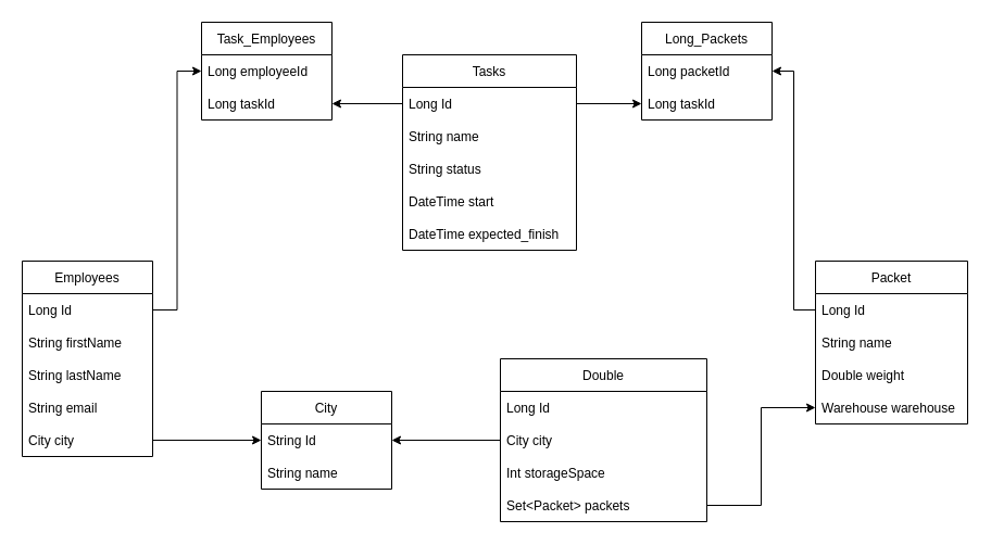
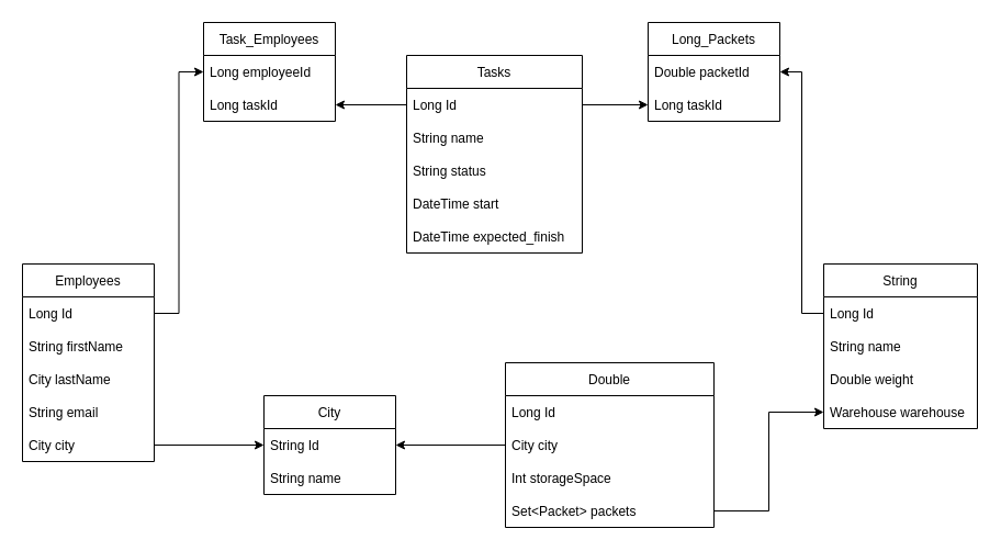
  <mxCell id="0" />
  <mxCell id="1" parent="0" />
- <mxCell id="2" value="Packet" style="swimlane;fontStyle=0;childLayout=stackLayout;horizontal=1;startSize=30;horizontalStack=0;resizeParent=1;resizeParentMax=0;resizeLast=0;collapsible=1;marginBottom=0;" parent="1" vertex="1"><mxGeometry x="750" y="240" width="140" height="150" as="geometry" /></mxCell>
+ <mxCell id="2" value="String" style="swimlane;fontStyle=0;childLayout=stackLayout;horizontal=1;startSize=30;horizontalStack=0;resizeParent=1;resizeParentMax=0;resizeLast=0;collapsible=1;marginBottom=0;" parent="1" vertex="1"><mxGeometry x="750" y="240" width="140" height="150" as="geometry" /></mxCell>
  <mxCell id="3" value="Long Id" style="text;strokeColor=none;fillColor=none;align=left;verticalAlign=middle;spacingLeft=4;spacingRight=4;overflow=hidden;points=[[0,0.5],[1,0.5]];portConstraint=eastwest;rotatable=0;" parent="2" vertex="1"><mxGeometry y="30" width="140" height="30" as="geometry" /></mxCell>
  <mxCell id="4" value="String name" style="text;strokeColor=none;fillColor=none;align=left;verticalAlign=middle;spacingLeft=4;spacingRight=4;overflow=hidden;points=[[0,0.5],[1,0.5]];portConstraint=eastwest;rotatable=0;" parent="2" vertex="1"><mxGeometry y="60" width="140" height="30" as="geometry" /></mxCell>
  <mxCell id="5" value="Double weight" style="text;strokeColor=none;fillColor=none;align=left;verticalAlign=middle;spacingLeft=4;spacingRight=4;overflow=hidden;points=[[0,0.5],[1,0.5]];portConstraint=eastwest;rotatable=0;" parent="2" vertex="1"><mxGeometry y="90" width="140" height="30" as="geometry" /></mxCell>
  <mxCell id="6" value="Warehouse warehouse" style="text;strokeColor=none;fillColor=none;align=left;verticalAlign=middle;spacingLeft=4;spacingRight=4;overflow=hidden;points=[[0,0.5],[1,0.5]];portConstraint=eastwest;rotatable=0;" parent="2" vertex="1"><mxGeometry y="120" width="140" height="30" as="geometry" /></mxCell>
  <mxCell id="7" value="Double" style="swimlane;fontStyle=0;childLayout=stackLayout;horizontal=1;startSize=30;horizontalStack=0;resizeParent=1;resizeParentMax=0;resizeLast=0;collapsible=1;marginBottom=0;" parent="1" vertex="1"><mxGeometry x="460" y="330" width="190" height="150" as="geometry" /></mxCell>
  <mxCell id="8" value="Long Id" style="text;strokeColor=none;fillColor=none;align=left;verticalAlign=middle;spacingLeft=4;spacingRight=4;overflow=hidden;points=[[0,0.5],[1,0.5]];portConstraint=eastwest;rotatable=0;" parent="7" vertex="1"><mxGeometry y="30" width="190" height="30" as="geometry" /></mxCell>
  <mxCell id="9" value="City city" style="text;strokeColor=none;fillColor=none;align=left;verticalAlign=middle;spacingLeft=4;spacingRight=4;overflow=hidden;points=[[0,0.5],[1,0.5]];portConstraint=eastwest;rotatable=0;" parent="7" vertex="1"><mxGeometry y="60" width="190" height="30" as="geometry" /></mxCell>
  <mxCell id="10" value="Int storageSpace" style="text;strokeColor=none;fillColor=none;align=left;verticalAlign=middle;spacingLeft=4;spacingRight=4;overflow=hidden;points=[[0,0.5],[1,0.5]];portConstraint=eastwest;rotatable=0;" parent="7" vertex="1"><mxGeometry y="90" width="190" height="30" as="geometry" /></mxCell>
  <mxCell id="11" value="Set&lt;Packet&gt; packets" style="text;strokeColor=none;fillColor=none;align=left;verticalAlign=middle;spacingLeft=4;spacingRight=4;overflow=hidden;points=[[0,0.5],[1,0.5]];portConstraint=eastwest;rotatable=0;" parent="7" vertex="1"><mxGeometry y="120" width="190" height="30" as="geometry" /></mxCell>
  <mxCell id="12" value="City" style="swimlane;fontStyle=0;childLayout=stackLayout;horizontal=1;startSize=30;horizontalStack=0;resizeParent=1;resizeParentMax=0;resizeLast=0;collapsible=1;marginBottom=0;" parent="1" vertex="1"><mxGeometry x="240" y="360" width="120" height="90" as="geometry" /></mxCell>
  <mxCell id="13" value="String Id" style="text;strokeColor=none;fillColor=none;align=left;verticalAlign=middle;spacingLeft=4;spacingRight=4;overflow=hidden;points=[[0,0.5],[1,0.5]];portConstraint=eastwest;rotatable=0;" parent="12" vertex="1"><mxGeometry y="30" width="120" height="30" as="geometry" /></mxCell>
  <mxCell id="14" value="String name" style="text;strokeColor=none;fillColor=none;align=left;verticalAlign=middle;spacingLeft=4;spacingRight=4;overflow=hidden;points=[[0,0.5],[1,0.5]];portConstraint=eastwest;rotatable=0;" parent="12" vertex="1"><mxGeometry y="60" width="120" height="30" as="geometry" /></mxCell>
  <mxCell id="15" value="Employees" style="swimlane;fontStyle=0;childLayout=stackLayout;horizontal=1;startSize=30;horizontalStack=0;resizeParent=1;resizeParentMax=0;resizeLast=0;collapsible=1;marginBottom=0;" parent="1" vertex="1"><mxGeometry x="20" y="240" width="120" height="180" as="geometry" /></mxCell>
  <mxCell id="16" value="Long Id" style="text;strokeColor=none;fillColor=none;align=left;verticalAlign=middle;spacingLeft=4;spacingRight=4;overflow=hidden;points=[[0,0.5],[1,0.5]];portConstraint=eastwest;rotatable=0;" parent="15" vertex="1"><mxGeometry y="30" width="120" height="30" as="geometry" /></mxCell>
  <mxCell id="17" value="String firstName" style="text;strokeColor=none;fillColor=none;align=left;verticalAlign=middle;spacingLeft=4;spacingRight=4;overflow=hidden;points=[[0,0.5],[1,0.5]];portConstraint=eastwest;rotatable=0;" parent="15" vertex="1"><mxGeometry y="60" width="120" height="30" as="geometry" /></mxCell>
- <mxCell id="18" value="String lastName" style="text;strokeColor=none;fillColor=none;align=left;verticalAlign=middle;spacingLeft=4;spacingRight=4;overflow=hidden;points=[[0,0.5],[1,0.5]];portConstraint=eastwest;rotatable=0;" parent="15" vertex="1"><mxGeometry y="90" width="120" height="30" as="geometry" /></mxCell>
+ <mxCell id="18" value="City lastName" style="text;strokeColor=none;fillColor=none;align=left;verticalAlign=middle;spacingLeft=4;spacingRight=4;overflow=hidden;points=[[0,0.5],[1,0.5]];portConstraint=eastwest;rotatable=0;" parent="15" vertex="1"><mxGeometry y="90" width="120" height="30" as="geometry" /></mxCell>
  <mxCell id="19" value="String email" style="text;strokeColor=none;fillColor=none;align=left;verticalAlign=middle;spacingLeft=4;spacingRight=4;overflow=hidden;points=[[0,0.5],[1,0.5]];portConstraint=eastwest;rotatable=0;" parent="15" vertex="1"><mxGeometry y="120" width="120" height="30" as="geometry" /></mxCell>
  <mxCell id="20" value="City city" style="text;strokeColor=none;fillColor=none;align=left;verticalAlign=middle;spacingLeft=4;spacingRight=4;overflow=hidden;points=[[0,0.5],[1,0.5]];portConstraint=eastwest;rotatable=0;" parent="15" vertex="1"><mxGeometry y="150" width="120" height="30" as="geometry" /></mxCell>
  <mxCell id="21" value="Tasks" style="swimlane;fontStyle=0;childLayout=stackLayout;horizontal=1;startSize=30;horizontalStack=0;resizeParent=1;resizeParentMax=0;resizeLast=0;collapsible=1;marginBottom=0;" parent="1" vertex="1"><mxGeometry x="370" y="50" width="160" height="180" as="geometry" /></mxCell>
  <mxCell id="22" value="Long Id" style="text;strokeColor=none;fillColor=none;align=left;verticalAlign=middle;spacingLeft=4;spacingRight=4;overflow=hidden;points=[[0,0.5],[1,0.5]];portConstraint=eastwest;rotatable=0;" parent="21" vertex="1"><mxGeometry y="30" width="160" height="30" as="geometry" /></mxCell>
  <mxCell id="23" value="String name" style="text;strokeColor=none;fillColor=none;align=left;verticalAlign=middle;spacingLeft=4;spacingRight=4;overflow=hidden;points=[[0,0.5],[1,0.5]];portConstraint=eastwest;rotatable=0;" parent="21" vertex="1"><mxGeometry y="60" width="160" height="30" as="geometry" /></mxCell>
  <mxCell id="24" value="String status" style="text;strokeColor=none;fillColor=none;align=left;verticalAlign=middle;spacingLeft=4;spacingRight=4;overflow=hidden;points=[[0,0.5],[1,0.5]];portConstraint=eastwest;rotatable=0;" vertex="1" parent="21"><mxGeometry y="90" width="160" height="30" as="geometry" /></mxCell>
  <mxCell id="25" value="DateTime start" style="text;strokeColor=none;fillColor=none;align=left;verticalAlign=middle;spacingLeft=4;spacingRight=4;overflow=hidden;points=[[0,0.5],[1,0.5]];portConstraint=eastwest;rotatable=0;" parent="21" vertex="1"><mxGeometry y="120" width="160" height="30" as="geometry" /></mxCell>
  <mxCell id="26" value="DateTime expected_finish" style="text;strokeColor=none;fillColor=none;align=left;verticalAlign=middle;spacingLeft=4;spacingRight=4;overflow=hidden;points=[[0,0.5],[1,0.5]];portConstraint=eastwest;rotatable=0;" parent="21" vertex="1"><mxGeometry y="150" width="160" height="30" as="geometry" /></mxCell>
  <mxCell id="27" style="edgeStyle=orthogonalEdgeStyle;rounded=0;orthogonalLoop=1;jettySize=auto;html=1;exitX=1;exitY=0.5;exitDx=0;exitDy=0;entryX=0;entryY=0.5;entryDx=0;entryDy=0;" parent="1" source="20" target="13" edge="1"><mxGeometry relative="1" as="geometry" /></mxCell>
  <mxCell id="28" style="edgeStyle=orthogonalEdgeStyle;rounded=0;orthogonalLoop=1;jettySize=auto;html=1;exitX=1;exitY=0.5;exitDx=0;exitDy=0;entryX=0;entryY=0.5;entryDx=0;entryDy=0;" parent="1" source="22" target="38" edge="1"><mxGeometry relative="1" as="geometry" /></mxCell>
  <mxCell id="29" style="edgeStyle=orthogonalEdgeStyle;rounded=0;orthogonalLoop=1;jettySize=auto;html=1;entryX=1;entryY=0.5;entryDx=0;entryDy=0;" parent="1" source="9" target="13" edge="1"><mxGeometry relative="1" as="geometry" /></mxCell>
  <mxCell id="30" value="Task_Employees" style="swimlane;fontStyle=0;childLayout=stackLayout;horizontal=1;startSize=30;horizontalStack=0;resizeParent=1;resizeParentMax=0;resizeLast=0;collapsible=1;marginBottom=0;" parent="1" vertex="1"><mxGeometry x="185" y="20" width="120" height="90" as="geometry" /></mxCell>
  <mxCell id="31" value="Long employeeId" style="text;strokeColor=none;fillColor=none;align=left;verticalAlign=middle;spacingLeft=4;spacingRight=4;overflow=hidden;points=[[0,0.5],[1,0.5]];portConstraint=eastwest;rotatable=0;" parent="30" vertex="1"><mxGeometry y="30" width="120" height="30" as="geometry" /></mxCell>
  <mxCell id="32" value="Long taskId" style="text;strokeColor=none;fillColor=none;align=left;verticalAlign=middle;spacingLeft=4;spacingRight=4;overflow=hidden;points=[[0,0.5],[1,0.5]];portConstraint=eastwest;rotatable=0;" parent="30" vertex="1"><mxGeometry y="60" width="120" height="30" as="geometry" /></mxCell>
  <mxCell id="33" style="edgeStyle=orthogonalEdgeStyle;rounded=0;orthogonalLoop=1;jettySize=auto;html=1;entryX=0;entryY=0.5;entryDx=0;entryDy=0;" parent="1" source="16" target="31" edge="1"><mxGeometry relative="1" as="geometry" /></mxCell>
  <mxCell id="34" style="edgeStyle=orthogonalEdgeStyle;rounded=0;orthogonalLoop=1;jettySize=auto;html=1;entryX=1;entryY=0.5;entryDx=0;entryDy=0;" parent="1" source="22" target="32" edge="1"><mxGeometry relative="1" as="geometry" /></mxCell>
  <mxCell id="35" style="edgeStyle=orthogonalEdgeStyle;rounded=0;orthogonalLoop=1;jettySize=auto;html=1;entryX=0;entryY=0.5;entryDx=0;entryDy=0;" parent="1" source="11" target="6" edge="1"><mxGeometry relative="1" as="geometry" /></mxCell>
  <mxCell id="36" value="Long_Packets" style="swimlane;fontStyle=0;childLayout=stackLayout;horizontal=1;startSize=30;horizontalStack=0;resizeParent=1;resizeParentMax=0;resizeLast=0;collapsible=1;marginBottom=0;" vertex="1" parent="1"><mxGeometry x="590" y="20" width="120" height="90" as="geometry" /></mxCell>
- <mxCell id="37" value="Long packetId" style="text;strokeColor=none;fillColor=none;align=left;verticalAlign=middle;spacingLeft=4;spacingRight=4;overflow=hidden;points=[[0,0.5],[1,0.5]];portConstraint=eastwest;rotatable=0;" vertex="1" parent="36"><mxGeometry y="30" width="120" height="30" as="geometry" /></mxCell>
+ <mxCell id="37" value="Double packetId" style="text;strokeColor=none;fillColor=none;align=left;verticalAlign=middle;spacingLeft=4;spacingRight=4;overflow=hidden;points=[[0,0.5],[1,0.5]];portConstraint=eastwest;rotatable=0;" vertex="1" parent="36"><mxGeometry y="30" width="120" height="30" as="geometry" /></mxCell>
  <mxCell id="38" value="Long taskId" style="text;strokeColor=none;fillColor=none;align=left;verticalAlign=middle;spacingLeft=4;spacingRight=4;overflow=hidden;points=[[0,0.5],[1,0.5]];portConstraint=eastwest;rotatable=0;" vertex="1" parent="36"><mxGeometry y="60" width="120" height="30" as="geometry" /></mxCell>
  <mxCell id="39" style="edgeStyle=orthogonalEdgeStyle;rounded=0;orthogonalLoop=1;jettySize=auto;html=1;entryX=1;entryY=0.5;entryDx=0;entryDy=0;" edge="1" parent="1" source="3" target="37"><mxGeometry relative="1" as="geometry" /></mxCell>
